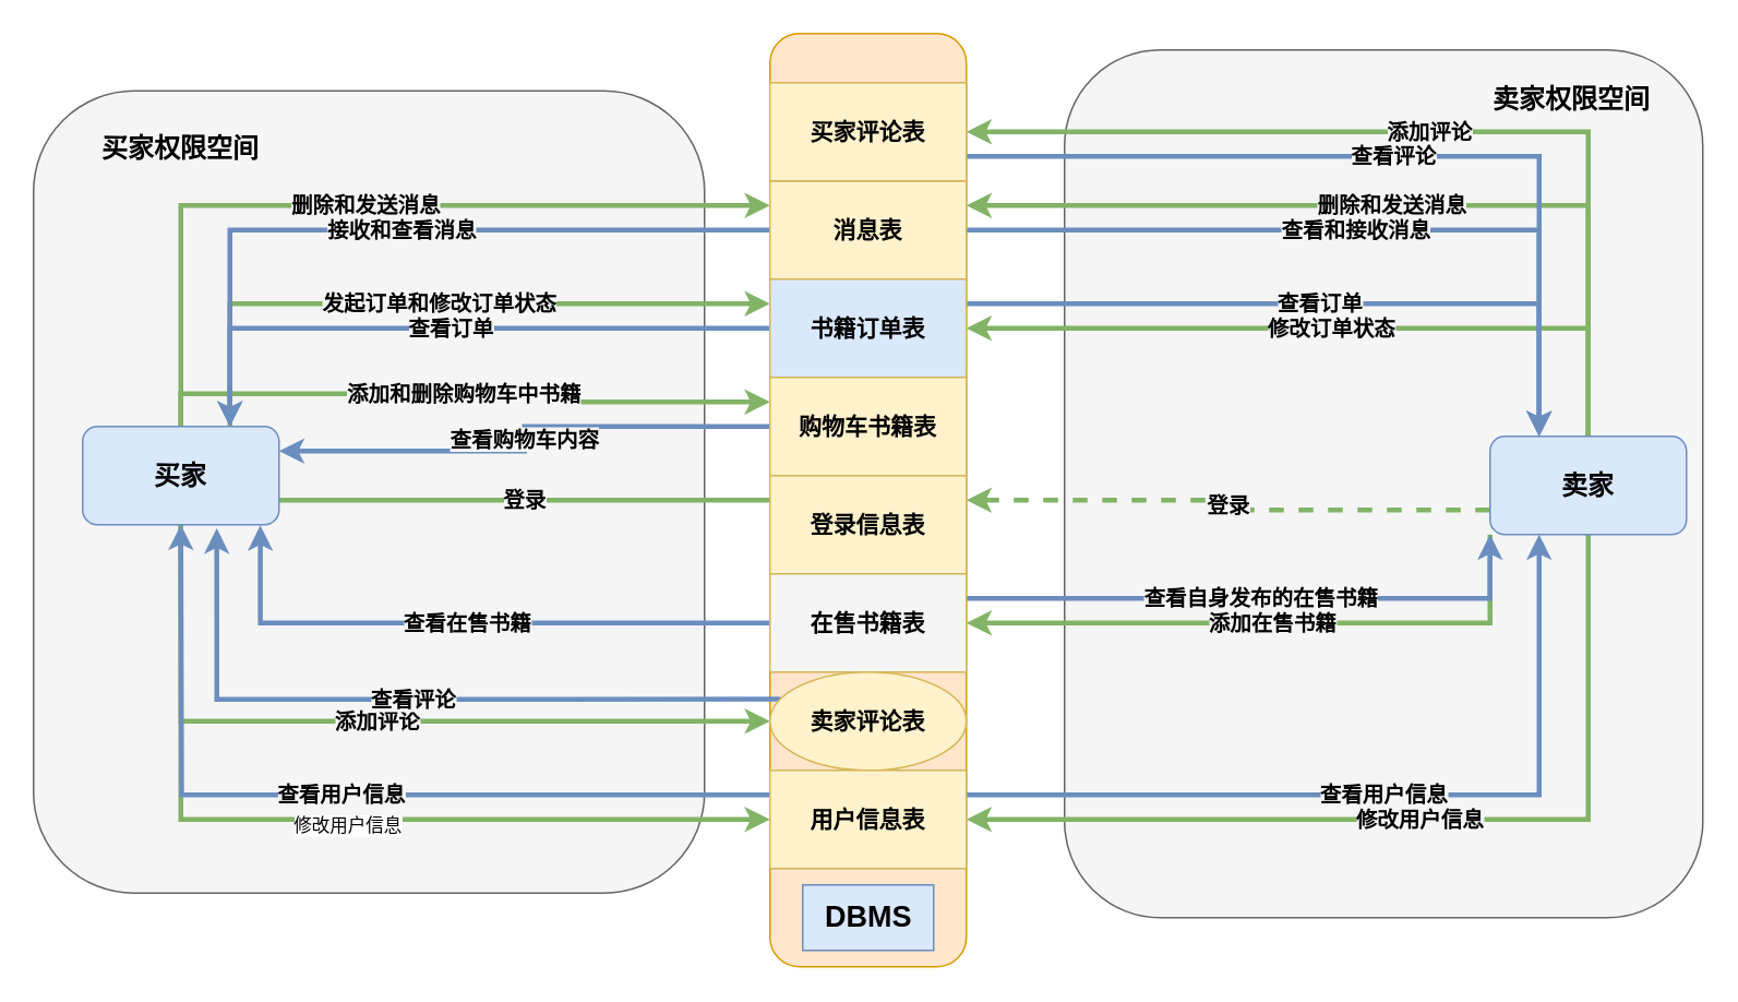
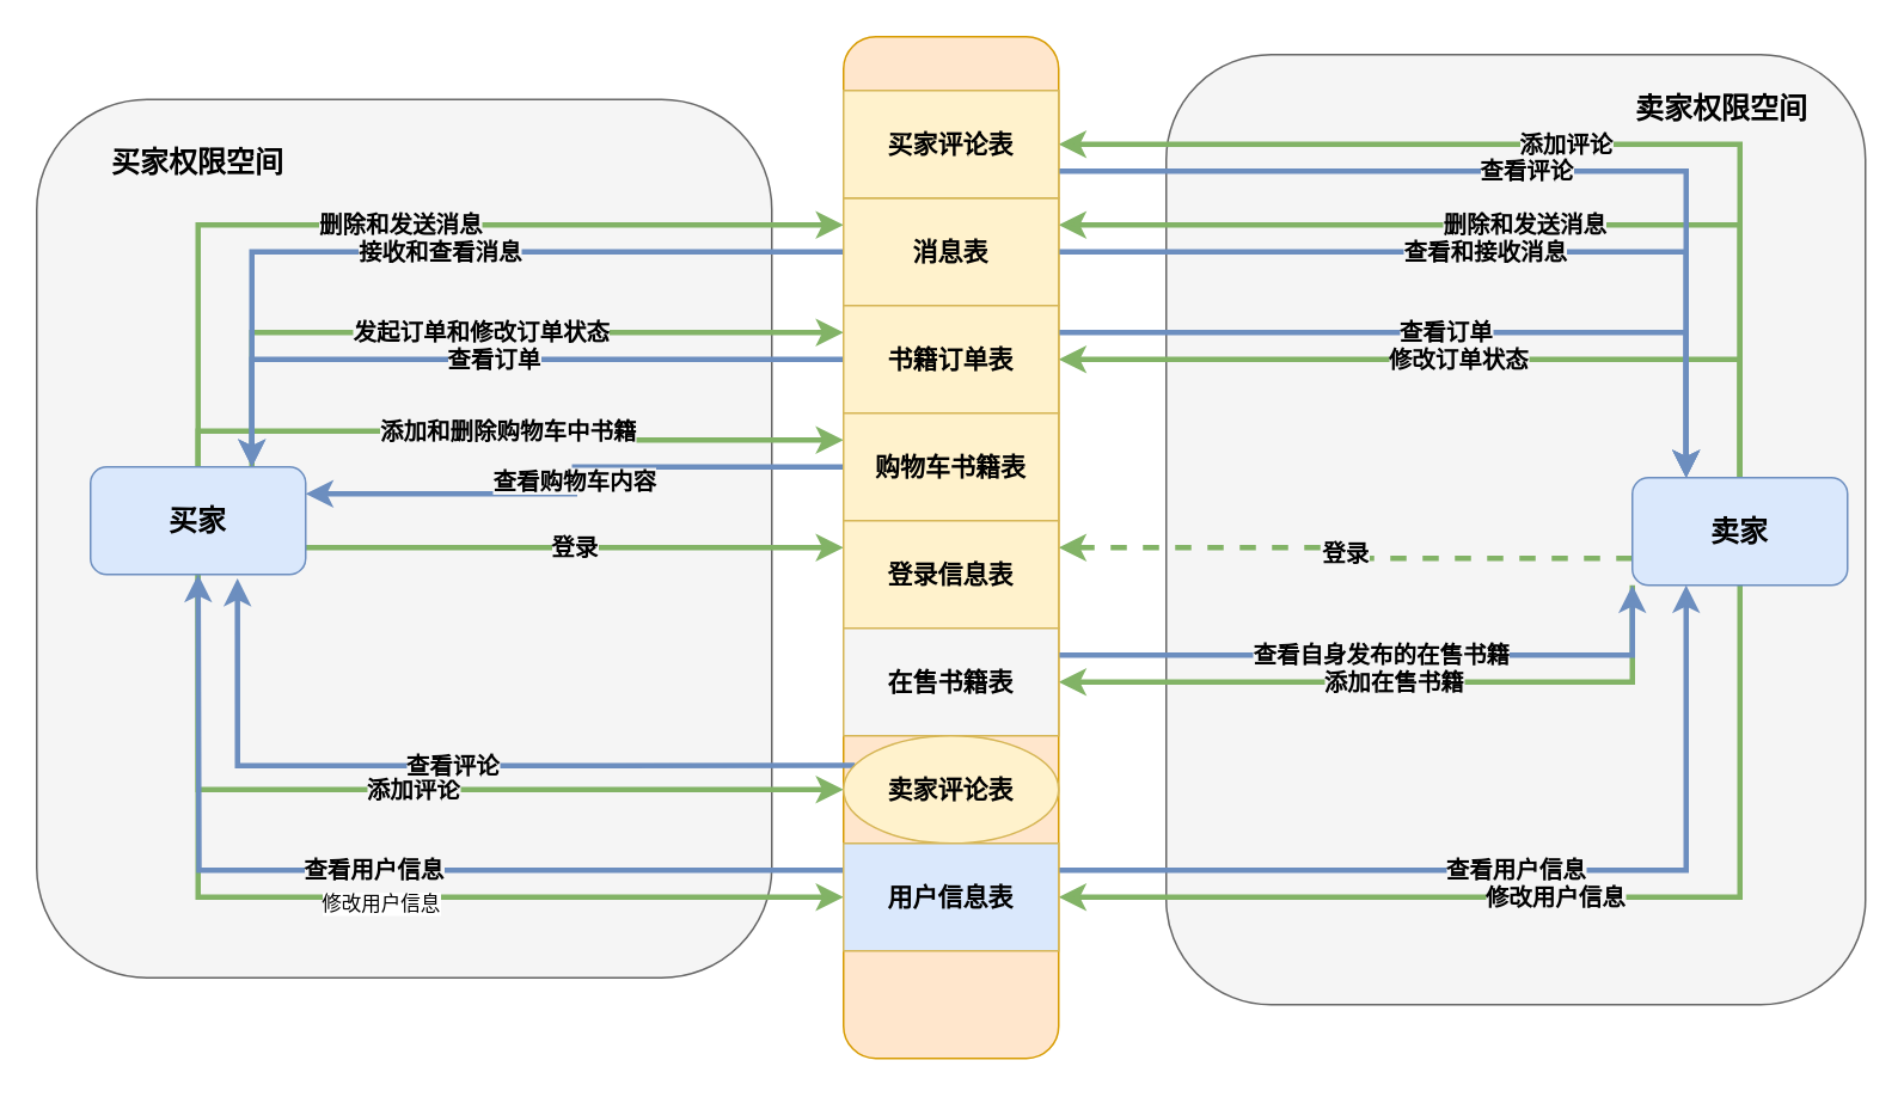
  <mxCell id="0" />
  <mxCell id="1" parent="0" />
  <mxCell id="2" value="" style="rounded=1;whiteSpace=wrap;html=1;fontSize=14;fillColor=#f5f5f5;strokeColor=#666666;fontColor=#333333;" vertex="1" parent="1"><mxGeometry x="650" y="30" width="390" height="530" as="geometry" /></mxCell>
  <mxCell id="3" value="" style="rounded=1;whiteSpace=wrap;html=1;fontSize=14;fillColor=#f5f5f5;strokeColor=#666666;fontColor=#333333;" vertex="1" parent="1"><mxGeometry x="20" y="55" width="410" height="490" as="geometry" /></mxCell>
  <mxCell id="4" value="" style="rounded=1;whiteSpace=wrap;html=1;align=center;fillColor=#ffe6cc;strokeColor=#d79b00;" vertex="1" parent="1"><mxGeometry x="470" y="20" width="120" height="570" as="geometry" /></mxCell>
- <mxCell id="5" value="&lt;b style=&quot;font-size: 18px;&quot;&gt;DBMS&lt;/b&gt;" style="text;html=1;align=center;verticalAlign=middle;resizable=0;points=[];autosize=1;strokeColor=#6c8ebf;fillColor=#dae8fc;fontSize=18;" vertex="1" parent="1"><mxGeometry x="490" y="540" width="80" height="40" as="geometry" /></mxCell>
  <mxCell id="6" value="添加评论" style="edgeStyle=orthogonalEdgeStyle;rounded=0;orthogonalLoop=1;jettySize=auto;html=1;exitX=0.5;exitY=1;exitDx=0;exitDy=0;entryX=0;entryY=0.5;entryDx=0;entryDy=0;labelBackgroundColor=#f5f5f5;fontSize=13;strokeColor=#82b366;fillColor=#d5e8d4;strokeWidth=3;fontStyle=1;" edge="1" parent="1" source="13" target="36"><mxGeometry relative="1" as="geometry" /></mxCell>
  <mxCell id="7" style="edgeStyle=orthogonalEdgeStyle;rounded=0;orthogonalLoop=1;jettySize=auto;html=1;exitX=0.5;exitY=1;exitDx=0;exitDy=0;entryX=0;entryY=0.5;entryDx=0;entryDy=0;labelBackgroundColor=#f5f5f5;fontSize=13;strokeColor=#82b366;fillColor=#d5e8d4;strokeWidth=3;fontStyle=1;" edge="1" parent="1" source="13" target="39"><mxGeometry relative="1" as="geometry" /></mxCell>
  <mxCell id="8" value="修改用户信息" style="edgeLabel;html=1;align=center;verticalAlign=middle;resizable=0;points=[];" vertex="1" connectable="0" parent="7"><mxGeometry x="0.041" y="-3" relative="1" as="geometry"><mxPoint as="offset" /></mxGeometry></mxCell>
  <mxCell id="9" value="删除和发送消息" style="edgeStyle=orthogonalEdgeStyle;rounded=0;orthogonalLoop=1;jettySize=auto;html=1;exitX=0.5;exitY=0;exitDx=0;exitDy=0;entryX=0;entryY=0.25;entryDx=0;entryDy=0;fontSize=13;fillColor=#d5e8d4;strokeColor=#82b366;labelBackgroundColor=#f5f5f5;strokeWidth=3;fontFamily=Helvetica;fontStyle=1" edge="1" parent="1" source="13" target="23"><mxGeometry relative="1" as="geometry" /></mxCell>
  <mxCell id="10" value="发起订单和修改订单状态" style="edgeStyle=orthogonalEdgeStyle;rounded=0;orthogonalLoop=1;jettySize=auto;html=1;exitX=0.75;exitY=0;exitDx=0;exitDy=0;entryX=0;entryY=0.25;entryDx=0;entryDy=0;labelBackgroundColor=#f5f5f5;fontSize=13;strokeColor=#82b366;fillColor=#d5e8d4;strokeWidth=3;fontStyle=1;" edge="1" parent="1" source="13" target="26"><mxGeometry relative="1" as="geometry" /></mxCell>
  <mxCell id="11" value="添加和删除购物车中书籍" style="edgeStyle=orthogonalEdgeStyle;rounded=0;orthogonalLoop=1;jettySize=auto;html=1;exitX=0.5;exitY=0;exitDx=0;exitDy=0;entryX=0;entryY=0.25;entryDx=0;entryDy=0;labelBackgroundColor=#f5f5f5;fontSize=13;strokeColor=#82b366;fillColor=#d5e8d4;strokeWidth=3;fontStyle=1;" edge="1" parent="1" source="13" target="28"><mxGeometry relative="1" as="geometry" /></mxCell>
- <mxCell id="12" value="登录" style="edgeStyle=orthogonalEdgeStyle;rounded=0;orthogonalLoop=1;jettySize=auto;html=1;exitX=1;exitY=0.75;exitDx=0;exitDy=0;entryX=0;entryY=0.25;entryDx=0;entryDy=0;labelBackgroundColor=#f5f5f5;fontSize=13;strokeColor=#82b366;fillColor=#d5e8d4;strokeWidth=3;fontStyle=1;endArrow=none;" edge="1" parent="1" source="13" target="29"><mxGeometry relative="1" as="geometry" /></mxCell>
+ <mxCell id="12" value="登录" style="edgeStyle=orthogonalEdgeStyle;rounded=0;orthogonalLoop=1;jettySize=auto;html=1;exitX=1;exitY=0.75;exitDx=0;exitDy=0;entryX=0;entryY=0.25;entryDx=0;entryDy=0;labelBackgroundColor=#f5f5f5;fontSize=13;strokeColor=#82b366;fillColor=#d5e8d4;strokeWidth=3;fontStyle=1;" edge="1" parent="1" source="13" target="29"><mxGeometry relative="1" as="geometry" /></mxCell>
  <mxCell id="13" value="&lt;font style=&quot;font-size: 16px;&quot;&gt;&lt;b&gt;买家&lt;/b&gt;&lt;/font&gt;" style="rounded=1;whiteSpace=wrap;html=1;fillColor=#dae8fc;strokeColor=#6c8ebf;" vertex="1" parent="1"><mxGeometry x="50" y="260" width="120" height="60" as="geometry" /></mxCell>
  <mxCell id="14" value="添加评论" style="edgeStyle=orthogonalEdgeStyle;rounded=0;orthogonalLoop=1;jettySize=auto;html=1;exitX=0.5;exitY=0;exitDx=0;exitDy=0;entryX=1;entryY=0.5;entryDx=0;entryDy=0;labelBackgroundColor=#f5f5f5;fontSize=13;strokeColor=#82b366;fillColor=#d5e8d4;strokeWidth=3;fontStyle=1;" edge="1" parent="1" source="20" target="34"><mxGeometry relative="1" as="geometry" /></mxCell>
  <mxCell id="15" value="修改用户信息" style="edgeStyle=orthogonalEdgeStyle;rounded=0;orthogonalLoop=1;jettySize=auto;html=1;exitX=0.5;exitY=1;exitDx=0;exitDy=0;entryX=1;entryY=0.5;entryDx=0;entryDy=0;labelBackgroundColor=#f5f5f5;fontSize=13;strokeColor=#82b366;fillColor=#d5e8d4;strokeWidth=3;fontStyle=1;" edge="1" parent="1" source="20" target="39"><mxGeometry relative="1" as="geometry" /></mxCell>
  <mxCell id="16" value="删除和发送消息" style="edgeStyle=orthogonalEdgeStyle;rounded=0;orthogonalLoop=1;jettySize=auto;html=1;exitX=0.5;exitY=0;exitDx=0;exitDy=0;entryX=1;entryY=0.25;entryDx=0;entryDy=0;labelBackgroundColor=#f5f5f5;fontSize=13;strokeColor=#82b366;fillColor=#d5e8d4;strokeWidth=3;fontStyle=1;" edge="1" parent="1" source="20" target="23"><mxGeometry relative="1" as="geometry" /></mxCell>
  <mxCell id="17" value="修改订单状态" style="edgeStyle=orthogonalEdgeStyle;rounded=0;orthogonalLoop=1;jettySize=auto;html=1;exitX=0.5;exitY=0;exitDx=0;exitDy=0;entryX=1;entryY=0.5;entryDx=0;entryDy=0;labelBackgroundColor=#f5f5f5;fontSize=13;strokeColor=#82b366;fillColor=#d5e8d4;strokeWidth=3;fontStyle=1;" edge="1" parent="1" source="20" target="26"><mxGeometry relative="1" as="geometry" /></mxCell>
  <mxCell id="18" value="登录" style="edgeStyle=orthogonalEdgeStyle;rounded=0;orthogonalLoop=1;jettySize=auto;html=1;exitX=0;exitY=0.75;exitDx=0;exitDy=0;entryX=1;entryY=0.25;entryDx=0;entryDy=0;labelBackgroundColor=#f5f5f5;fontSize=13;strokeColor=#82b366;fillColor=#d5e8d4;strokeWidth=3;fontStyle=1;dashed=1;" edge="1" parent="1" source="20" target="29"><mxGeometry relative="1" as="geometry" /></mxCell>
  <mxCell id="19" value="添加在售书籍" style="edgeStyle=orthogonalEdgeStyle;rounded=0;orthogonalLoop=1;jettySize=auto;html=1;exitX=0;exitY=1;exitDx=0;exitDy=0;entryX=1;entryY=0.5;entryDx=0;entryDy=0;labelBackgroundColor=#f5f5f5;fontSize=13;strokeColor=#82b366;fillColor=#d5e8d4;strokeWidth=3;fontStyle=1;" edge="1" parent="1" source="20" target="32"><mxGeometry relative="1" as="geometry" /></mxCell>
  <mxCell id="20" value="&lt;font style=&quot;font-size: 16px;&quot;&gt;&lt;b&gt;卖家&lt;/b&gt;&lt;/font&gt;" style="rounded=1;whiteSpace=wrap;html=1;fillColor=#dae8fc;strokeColor=#6c8ebf;" vertex="1" parent="1"><mxGeometry x="910" y="266" width="120" height="60" as="geometry" /></mxCell>
  <mxCell id="21" value="接收和查看消息" style="edgeStyle=orthogonalEdgeStyle;rounded=0;orthogonalLoop=1;jettySize=auto;html=1;exitX=0;exitY=0.5;exitDx=0;exitDy=0;entryX=0.75;entryY=0;entryDx=0;entryDy=0;fillColor=#dae8fc;strokeColor=#6c8ebf;labelBackgroundColor=#f5f5f5;fontSize=13;strokeWidth=3;fontStyle=1;" edge="1" parent="1" source="23" target="13"><mxGeometry relative="1" as="geometry" /></mxCell>
  <mxCell id="22" value="查看和接收消息" style="edgeStyle=orthogonalEdgeStyle;rounded=0;orthogonalLoop=1;jettySize=auto;html=1;exitX=1;exitY=0.5;exitDx=0;exitDy=0;entryX=0.25;entryY=0;entryDx=0;entryDy=0;labelBackgroundColor=#f5f5f5;fontSize=13;strokeColor=#6c8ebf;fillColor=#dae8fc;strokeWidth=3;fontStyle=1;" edge="1" parent="1" source="23" target="20"><mxGeometry relative="1" as="geometry" /></mxCell>
  <mxCell id="23" value="消息表" style="rounded=0;whiteSpace=wrap;html=1;fillColor=#fff2cc;strokeColor=#d6b656;fontSize=14;fontStyle=1" vertex="1" parent="1"><mxGeometry x="470" y="110" width="120" height="60" as="geometry" /></mxCell>
  <mxCell id="24" value="查看订单" style="edgeStyle=orthogonalEdgeStyle;rounded=0;orthogonalLoop=1;jettySize=auto;html=1;exitX=0;exitY=0.5;exitDx=0;exitDy=0;entryX=0.75;entryY=0;entryDx=0;entryDy=0;labelBackgroundColor=#f5f5f5;fontSize=13;strokeColor=#6c8ebf;fillColor=#dae8fc;strokeWidth=3;fontStyle=1;" edge="1" parent="1" source="26" target="13"><mxGeometry relative="1" as="geometry" /></mxCell>
  <mxCell id="25" value="查看订单" style="edgeStyle=orthogonalEdgeStyle;rounded=0;orthogonalLoop=1;jettySize=auto;html=1;exitX=1;exitY=0.25;exitDx=0;exitDy=0;entryX=0.25;entryY=0;entryDx=0;entryDy=0;labelBackgroundColor=#f5f5f5;fontSize=13;strokeColor=#6c8ebf;fillColor=#dae8fc;strokeWidth=3;fontStyle=1;" edge="1" parent="1" source="26" target="20"><mxGeometry relative="1" as="geometry" /></mxCell>
- <mxCell id="26" value="书籍订单表" style="rounded=0;whiteSpace=wrap;html=1;fillColor=#dae8fc;strokeColor=#d6b656;fontSize=14;fontStyle=1;" vertex="1" parent="1"><mxGeometry x="470" y="170" width="120" height="60" as="geometry" /></mxCell>
+ <mxCell id="26" value="书籍订单表" style="rounded=0;whiteSpace=wrap;html=1;fillColor=#fff2cc;strokeColor=#d6b656;fontSize=14;fontStyle=1" vertex="1" parent="1"><mxGeometry x="470" y="170" width="120" height="60" as="geometry" /></mxCell>
  <mxCell id="27" value="查看购物车内容" style="edgeStyle=orthogonalEdgeStyle;rounded=0;orthogonalLoop=1;jettySize=auto;html=1;exitX=0;exitY=0.5;exitDx=0;exitDy=0;entryX=1;entryY=0.25;entryDx=0;entryDy=0;labelBackgroundColor=#f5f5f5;fontSize=13;strokeColor=#6c8ebf;fillColor=#dae8fc;strokeWidth=3;fontStyle=1;" edge="1" parent="1" source="28" target="13"><mxGeometry relative="1" as="geometry" /></mxCell>
  <mxCell id="28" value="购物车书籍表" style="rounded=0;whiteSpace=wrap;html=1;fillColor=#fff2cc;strokeColor=#d6b656;fontSize=14;fontStyle=1" vertex="1" parent="1"><mxGeometry x="470" y="230" width="120" height="60" as="geometry" /></mxCell>
  <mxCell id="29" value="登录信息表" style="rounded=0;whiteSpace=wrap;html=1;fillColor=#fff2cc;strokeColor=#d6b656;fontSize=14;fontStyle=1" vertex="1" parent="1"><mxGeometry x="470" y="290" width="120" height="60" as="geometry" /></mxCell>
- <mxCell id="30" value="查看在售书籍" style="edgeStyle=orthogonalEdgeStyle;rounded=0;orthogonalLoop=1;jettySize=auto;html=1;exitX=0;exitY=0.5;exitDx=0;exitDy=0;entryX=0.905;entryY=1.007;entryDx=0;entryDy=0;entryPerimeter=0;labelBackgroundColor=#f5f5f5;fontSize=13;strokeColor=#6c8ebf;fillColor=#dae8fc;strokeWidth=3;fontStyle=1;" edge="1" parent="1" source="32" target="13"><mxGeometry relative="1" as="geometry" /></mxCell>
  <mxCell id="31" value="查看自身发布的在售书籍" style="edgeStyle=orthogonalEdgeStyle;rounded=0;orthogonalLoop=1;jettySize=auto;html=1;exitX=1;exitY=0.25;exitDx=0;exitDy=0;entryX=0;entryY=1;entryDx=0;entryDy=0;labelBackgroundColor=#f5f5f5;fontSize=13;strokeColor=#6c8ebf;fillColor=#dae8fc;strokeWidth=3;fontStyle=1;" edge="1" parent="1" source="32" target="20"><mxGeometry relative="1" as="geometry" /></mxCell>
  <mxCell id="32" value="在售书籍表" style="rounded=0;whiteSpace=wrap;html=1;fillColor=#f5f5f5;strokeColor=#d6b656;fontSize=14;fontStyle=1;" vertex="1" parent="1"><mxGeometry x="470" y="350" width="120" height="60" as="geometry" /></mxCell>
  <mxCell id="33" value="查看评论" style="edgeStyle=orthogonalEdgeStyle;rounded=0;orthogonalLoop=1;jettySize=auto;html=1;exitX=1;exitY=0.75;exitDx=0;exitDy=0;entryX=0.25;entryY=0;entryDx=0;entryDy=0;labelBackgroundColor=#f5f5f5;fontSize=13;strokeColor=#6c8ebf;fillColor=#dae8fc;strokeWidth=3;fontStyle=1;" edge="1" parent="1" source="34" target="20"><mxGeometry relative="1" as="geometry" /></mxCell>
  <mxCell id="34" value="买家评论表" style="rounded=0;whiteSpace=wrap;html=1;fillColor=#fff2cc;strokeColor=#d6b656;fontSize=14;fontStyle=1" vertex="1" parent="1"><mxGeometry x="470" y="50" width="120" height="60" as="geometry" /></mxCell>
  <mxCell id="35" value="查看评论" style="edgeStyle=orthogonalEdgeStyle;rounded=0;orthogonalLoop=1;jettySize=auto;html=1;exitX=0;exitY=0.25;exitDx=0;exitDy=0;entryX=0.683;entryY=1.037;entryDx=0;entryDy=0;entryPerimeter=0;labelBackgroundColor=#f5f5f5;fontSize=13;strokeColor=#6c8ebf;fillColor=#dae8fc;strokeWidth=3;fontStyle=1;" edge="1" parent="1" source="36" target="13"><mxGeometry relative="1" as="geometry" /></mxCell>
  <mxCell id="36" value="卖家评论表" style="ellipse;whiteSpace=wrap;html=1;fillColor=#fff2cc;strokeColor=#d6b656;fontSize=14;fontStyle=1;" vertex="1" parent="1"><mxGeometry x="470" y="410" width="120" height="60" as="geometry" /></mxCell>
  <mxCell id="37" value="查看用户信息" style="edgeStyle=orthogonalEdgeStyle;rounded=0;orthogonalLoop=1;jettySize=auto;html=1;exitX=0;exitY=0.25;exitDx=0;exitDy=0;labelBackgroundColor=#f5f5f5;fontSize=13;strokeColor=#6c8ebf;fillColor=#dae8fc;strokeWidth=3;fontStyle=1;" edge="1" parent="1" source="39"><mxGeometry relative="1" as="geometry"><mxPoint y="320" as="targetPoint" x="110" /></mxGeometry></mxCell>
  <mxCell id="38" value="查看用户信息" style="edgeStyle=orthogonalEdgeStyle;rounded=0;orthogonalLoop=1;jettySize=auto;html=1;exitX=1;exitY=0.25;exitDx=0;exitDy=0;entryX=0.25;entryY=1;entryDx=0;entryDy=0;labelBackgroundColor=#f5f5f5;fontSize=13;strokeColor=#6c8ebf;fillColor=#dae8fc;strokeWidth=3;fontStyle=1;" edge="1" parent="1" source="39" target="20"><mxGeometry relative="1" as="geometry" /></mxCell>
- <mxCell id="39" value="用户信息表" style="rounded=0;whiteSpace=wrap;html=1;fillColor=#fff2cc;strokeColor=#d6b656;fontSize=14;fontStyle=1" vertex="1" parent="1"><mxGeometry x="470" y="470" width="120" height="60" as="geometry" /></mxCell>
+ <mxCell id="39" value="用户信息表" style="rounded=0;whiteSpace=wrap;html=1;fillColor=#dae8fc;strokeColor=#d6b656;fontSize=14;fontStyle=1;" vertex="1" parent="1"><mxGeometry x="470" y="470" width="120" height="60" as="geometry" /></mxCell>
  <mxCell id="40" value="&lt;b&gt;&lt;font style=&quot;font-size: 16px;&quot;&gt;买家权限空间&lt;/font&gt;&lt;/b&gt;" style="rounded=0;whiteSpace=wrap;html=1;fontFamily=Helvetica;fontSize=13;fillColor=none;strokeColor=none;" vertex="1" parent="1"><mxGeometry x="50" y="60" width="120" height="60" as="geometry" /></mxCell>
  <mxCell id="41" value="&lt;b&gt;&lt;font style=&quot;font-size: 16px;&quot;&gt;卖家权限空间&lt;/font&gt;&lt;/b&gt;" style="rounded=0;whiteSpace=wrap;html=1;fontFamily=Helvetica;fontSize=13;fillColor=none;strokeColor=none;" vertex="1" parent="1"><mxGeometry x="900" y="30" width="120" height="60" as="geometry" /></mxCell>
